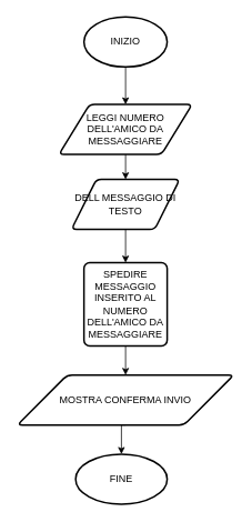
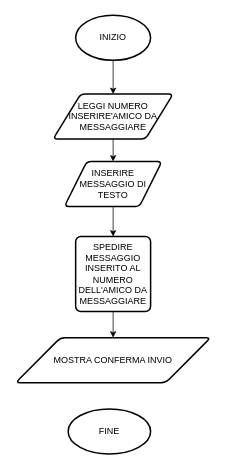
  <mxCell id="0" />
  <mxCell id="1" parent="0" />
  <mxCell id="2" style="edgeStyle=orthogonalEdgeStyle;rounded=0;orthogonalLoop=1;jettySize=auto;html=1;exitX=0.5;exitY=1;exitDx=0;exitDy=0;exitPerimeter=0;entryX=0.5;entryY=0;entryDx=0;entryDy=0;" edge="1" parent="1" source="3" target="6"><mxGeometry relative="1" as="geometry" /></mxCell>
  <mxCell id="3" value="INIZIO" style="strokeWidth=2;html=1;shape=mxgraph.flowchart.start_1;whiteSpace=wrap;" vertex="1" parent="1"><mxGeometry x="100" y="20" width="100" height="60" as="geometry" /></mxCell>
  <mxCell id="4" value="FINE" style="strokeWidth=2;html=1;shape=mxgraph.flowchart.start_1;whiteSpace=wrap;" vertex="1" parent="1"><mxGeometry x="90" y="545" width="110" height="60" as="geometry" /></mxCell>
  <mxCell id="5" style="edgeStyle=orthogonalEdgeStyle;rounded=0;orthogonalLoop=1;jettySize=auto;html=1;exitX=0.5;exitY=1;exitDx=0;exitDy=0;entryX=0.5;entryY=0;entryDx=0;entryDy=0;" edge="1" parent="1" source="6" target="8"><mxGeometry relative="1" as="geometry" /></mxCell>
- <mxCell id="6" value="LEGGI NUMERO DELL'AMICO DA MESSAGGIARE" style="shape=parallelogram;html=1;strokeWidth=2;perimeter=parallelogramPerimeter;whiteSpace=wrap;rounded=1;arcSize=12;size=0.23;" vertex="1" parent="1"><mxGeometry x="70" y="125" width="160" height="60" as="geometry" /></mxCell>
+ <mxCell id="6" value="LEGGI NUMERO INSERIRE'AMICO DA MESSAGGIARE" style="shape=parallelogram;html=1;strokeWidth=2;perimeter=parallelogramPerimeter;whiteSpace=wrap;rounded=1;arcSize=12;size=0.23;" vertex="1" parent="1"><mxGeometry x="70" y="125" width="160" height="60" as="geometry" /></mxCell>
  <mxCell id="7" style="edgeStyle=orthogonalEdgeStyle;rounded=0;orthogonalLoop=1;jettySize=auto;html=1;exitX=0.5;exitY=1;exitDx=0;exitDy=0;entryX=0.5;entryY=0;entryDx=0;entryDy=0;" edge="1" parent="1" source="8" target="10"><mxGeometry relative="1" as="geometry" /></mxCell>
- <mxCell id="8" value="DELL MESSAGGIO DI TESTO" style="shape=parallelogram;html=1;strokeWidth=2;perimeter=parallelogramPerimeter;whiteSpace=wrap;rounded=1;arcSize=12;size=0.23;" vertex="1" parent="1"><mxGeometry x="85" y="215" width="130" height="60" as="geometry" /></mxCell>
+ <mxCell id="8" value="INSERIRE MESSAGGIO DI TESTO" style="shape=parallelogram;html=1;strokeWidth=2;perimeter=parallelogramPerimeter;whiteSpace=wrap;rounded=1;arcSize=12;size=0.23;" vertex="1" parent="1"><mxGeometry x="85" y="215" width="130" height="60" as="geometry" /></mxCell>
  <mxCell id="9" style="edgeStyle=orthogonalEdgeStyle;rounded=0;orthogonalLoop=1;jettySize=auto;html=1;exitX=0.5;exitY=1;exitDx=0;exitDy=0;entryX=0.5;entryY=0;entryDx=0;entryDy=0;" edge="1" parent="1" source="10" target="12"><mxGeometry relative="1" as="geometry" /></mxCell>
  <mxCell id="10" value="SPEDIRE MESSAGGIO INSERITO AL NUMERO DELL'AMICO DA MESSAGGIARE" style="rounded=1;whiteSpace=wrap;html=1;absoluteArcSize=1;arcSize=14;strokeWidth=2;" vertex="1" parent="1"><mxGeometry x="100" y="315" width="100" height="100" as="geometry" /></mxCell>
- <mxCell id="11" style="edgeStyle=orthogonalEdgeStyle;rounded=0;orthogonalLoop=1;jettySize=auto;html=1;exitX=0.5;exitY=1;exitDx=0;exitDy=0;entryX=0.5;entryY=0;entryDx=0;entryDy=0;entryPerimeter=0;" edge="1" parent="1" source="12" target="4"><mxGeometry relative="1" as="geometry" /></mxCell>
  <mxCell id="12" value="MOSTRA CONFERMA INVIO" style="shape=parallelogram;html=1;strokeWidth=2;perimeter=parallelogramPerimeter;whiteSpace=wrap;rounded=1;arcSize=12;size=0.23;" vertex="1" parent="1"><mxGeometry x="20" y="450" width="260" height="60" as="geometry" /></mxCell>
